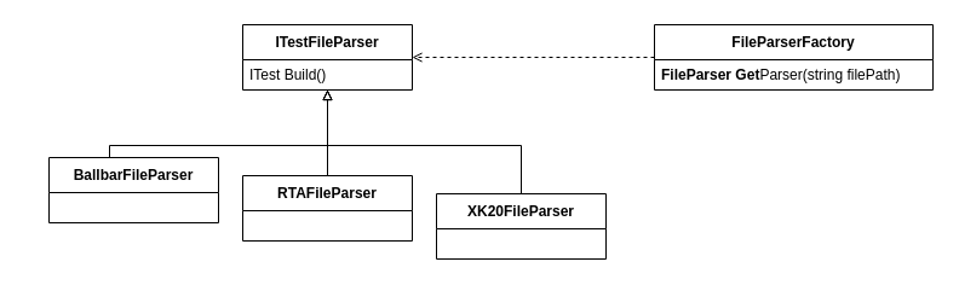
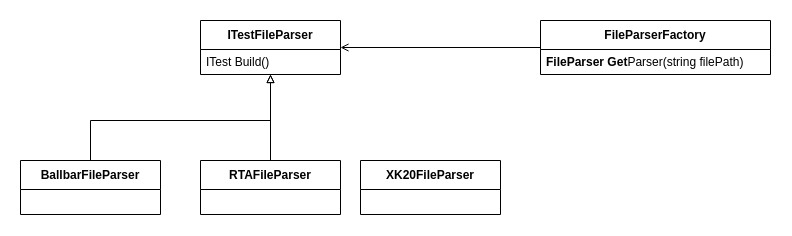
  <mxCell id="0" />
  <mxCell id="1" parent="0" />
- <mxCell id="2" style="edgeStyle=orthogonalEdgeStyle;rounded=0;orthogonalLoop=1;jettySize=auto;html=1;endArrow=open;endFill=0;dashed=1;" edge="1" parent="1" source="3" target="5"><mxGeometry relative="1" as="geometry" /></mxCell>
+ <mxCell id="2" style="edgeStyle=orthogonalEdgeStyle;rounded=0;orthogonalLoop=1;jettySize=auto;html=1;endArrow=open;endFill=0;dashed=0;" edge="1" parent="1" source="3" target="5"><mxGeometry relative="1" as="geometry" /></mxCell>
  <mxCell id="3" value="FileParserFactory" style="swimlane;fontStyle=1;align=center;verticalAlign=middle;childLayout=stackLayout;horizontal=1;startSize=29;horizontalStack=0;resizeParent=1;resizeParentMax=0;resizeLast=0;collapsible=0;marginBottom=0;html=1;whiteSpace=wrap;" vertex="1" parent="1"><mxGeometry x="540" y="20" width="230" height="54" as="geometry" /></mxCell>
  <mxCell id="4" value="&lt;span style=&quot;font-weight: 700; text-align: center;&quot;&gt;FileParser Get&lt;/span&gt;Parser(string filePath)" style="text;html=1;strokeColor=none;fillColor=none;align=left;verticalAlign=middle;spacingLeft=4;spacingRight=4;overflow=hidden;rotatable=0;points=[[0,0.5],[1,0.5]];portConstraint=eastwest;whiteSpace=wrap;" vertex="1" parent="3"><mxGeometry y="29" width="230" height="25" as="geometry" /></mxCell>
  <mxCell id="5" value="ITestFileParser" style="swimlane;fontStyle=1;align=center;verticalAlign=middle;childLayout=stackLayout;horizontal=1;startSize=29;horizontalStack=0;resizeParent=1;resizeParentMax=0;resizeLast=0;collapsible=0;marginBottom=0;html=1;whiteSpace=wrap;" vertex="1" parent="1"><mxGeometry x="200" y="20" width="140" height="54" as="geometry" /></mxCell>
  <mxCell id="6" value="ITest Build()" style="text;html=1;strokeColor=none;fillColor=none;align=left;verticalAlign=middle;spacingLeft=4;spacingRight=4;overflow=hidden;rotatable=0;points=[[0,0.5],[1,0.5]];portConstraint=eastwest;whiteSpace=wrap;" vertex="1" parent="5"><mxGeometry y="29" width="140" height="25" as="geometry" /></mxCell>
  <mxCell id="7" style="edgeStyle=orthogonalEdgeStyle;rounded=0;orthogonalLoop=1;jettySize=auto;html=1;endArrow=block;endFill=0;" edge="1" parent="1" source="8" target="5"><mxGeometry relative="1" as="geometry" /></mxCell>
- <mxCell id="8" value="RTAFileParser" style="swimlane;fontStyle=1;align=center;verticalAlign=middle;childLayout=stackLayout;horizontal=1;startSize=29;horizontalStack=0;resizeParent=1;resizeParentMax=0;resizeLast=0;collapsible=0;marginBottom=0;html=1;whiteSpace=wrap;" vertex="1" parent="1"><mxGeometry x="200" y="145" width="140" height="54" as="geometry" /></mxCell>
- <mxCell id="9" style="edgeStyle=orthogonalEdgeStyle;rounded=0;orthogonalLoop=1;jettySize=auto;html=1;endArrow=block;endFill=0;" edge="1" parent="1" source="10" target="5"><mxGeometry relative="1" as="geometry"><Array as="points"><mxPoint x="430" y="120" /><mxPoint x="270" y="120" /></Array></mxGeometry></mxCell>
+ <mxCell id="8" value="RTAFileParser" style="swimlane;fontStyle=1;align=center;verticalAlign=middle;childLayout=stackLayout;horizontal=1;startSize=29;horizontalStack=0;resizeParent=1;resizeParentMax=0;resizeLast=0;collapsible=0;marginBottom=0;html=1;whiteSpace=wrap;" vertex="1" parent="1"><mxGeometry x="200" y="160" width="140" height="54" as="geometry" /></mxCell>
  <mxCell id="10" value="XK20FileParser" style="swimlane;fontStyle=1;align=center;verticalAlign=middle;childLayout=stackLayout;horizontal=1;startSize=29;horizontalStack=0;resizeParent=1;resizeParentMax=0;resizeLast=0;collapsible=0;marginBottom=0;html=1;whiteSpace=wrap;" vertex="1" parent="1"><mxGeometry x="360" y="160" width="140" height="54" as="geometry" /></mxCell>
  <mxCell id="11" style="edgeStyle=orthogonalEdgeStyle;rounded=0;orthogonalLoop=1;jettySize=auto;html=1;endArrow=block;endFill=0;" edge="1" parent="1" source="12" target="5"><mxGeometry relative="1" as="geometry"><Array as="points"><mxPoint x="90" y="120" /><mxPoint x="270" y="120" /></Array></mxGeometry></mxCell>
- <mxCell id="12" value="BallbarFileParser" style="swimlane;fontStyle=1;align=center;verticalAlign=middle;childLayout=stackLayout;horizontal=1;startSize=29;horizontalStack=0;resizeParent=1;resizeParentMax=0;resizeLast=0;collapsible=0;marginBottom=0;html=1;whiteSpace=wrap;" vertex="1" parent="1"><mxGeometry x="40" y="130" width="140" height="54" as="geometry" /></mxCell>
+ <mxCell id="12" value="BallbarFileParser" style="swimlane;fontStyle=1;align=center;verticalAlign=middle;childLayout=stackLayout;horizontal=1;startSize=29;horizontalStack=0;resizeParent=1;resizeParentMax=0;resizeLast=0;collapsible=0;marginBottom=0;html=1;whiteSpace=wrap;" vertex="1" parent="1"><mxGeometry x="20" y="160" width="140" height="54" as="geometry" /></mxCell>
